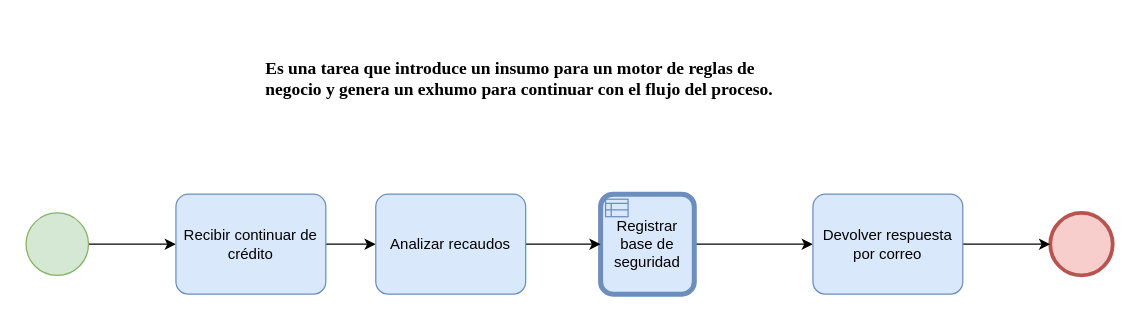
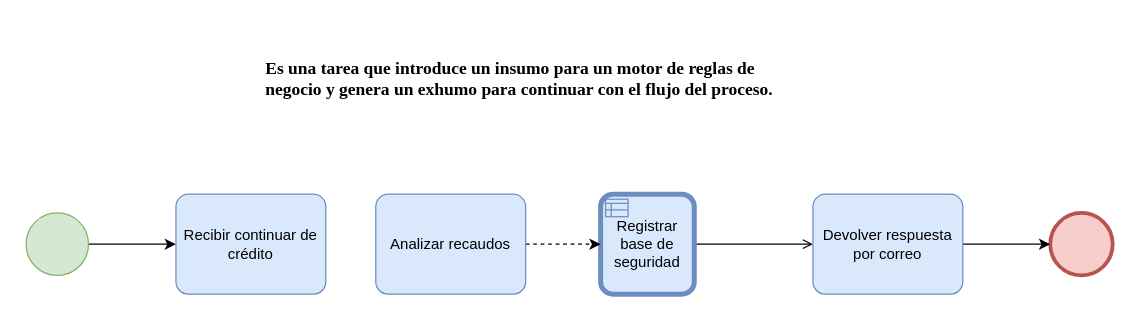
  <mxCell id="0" />
  <mxCell id="1" parent="0" />
  <mxCell id="2" value="" style="edgeStyle=orthogonalEdgeStyle;rounded=0;orthogonalLoop=1;jettySize=auto;html=1;" edge="1" parent="1" source="3" target="6"><mxGeometry relative="1" as="geometry" /></mxCell>
  <mxCell id="3" value="" style="points=[[0.145,0.145,0],[0.5,0,0],[0.855,0.145,0],[1,0.5,0],[0.855,0.855,0],[0.5,1,0],[0.145,0.855,0],[0,0.5,0]];shape=mxgraph.bpmn.event;html=1;verticalLabelPosition=bottom;labelBackgroundColor=#ffffff;verticalAlign=top;align=center;perimeter=ellipsePerimeter;outlineConnect=0;aspect=fixed;outline=standard;symbol=general;fillColor=#d5e8d4;strokeColor=#82b366;" vertex="1" parent="1"><mxGeometry x="20" y="170" width="50" height="50" as="geometry" /></mxCell>
  <mxCell id="4" value="" style="points=[[0.145,0.145,0],[0.5,0,0],[0.855,0.145,0],[1,0.5,0],[0.855,0.855,0],[0.5,1,0],[0.145,0.855,0],[0,0.5,0]];shape=mxgraph.bpmn.event;html=1;verticalLabelPosition=bottom;labelBackgroundColor=#ffffff;verticalAlign=top;align=center;perimeter=ellipsePerimeter;outlineConnect=0;aspect=fixed;outline=end;symbol=terminate2;fillColor=#f8cecc;strokeColor=#b85450;" vertex="1" parent="1"><mxGeometry x="840" y="170" width="50" height="50" as="geometry" /></mxCell>
- <mxCell id="5" value="" style="edgeStyle=orthogonalEdgeStyle;rounded=0;orthogonalLoop=1;jettySize=auto;html=1;" edge="1" parent="1" source="6" target="12"><mxGeometry relative="1" as="geometry" /></mxCell>
  <mxCell id="6" value="Recibir continuar de crédito" style="points=[[0.25,0,0],[0.5,0,0],[0.75,0,0],[1,0.25,0],[1,0.5,0],[1,0.75,0],[0.75,1,0],[0.5,1,0],[0.25,1,0],[0,0.75,0],[0,0.5,0],[0,0.25,0]];shape=mxgraph.bpmn.task;whiteSpace=wrap;rectStyle=rounded;size=10;html=1;taskMarker=abstract;fillColor=#dae8fc;strokeColor=#6c8ebf;" vertex="1" parent="1"><mxGeometry x="140" y="155" width="120" height="80" as="geometry" /></mxCell>
- <mxCell id="7" value="" style="edgeStyle=orthogonalEdgeStyle;rounded=0;orthogonalLoop=1;jettySize=auto;html=1;" edge="1" parent="1" source="8" target="10"><mxGeometry relative="1" as="geometry" /></mxCell>
+ <mxCell id="7" value="" style="edgeStyle=orthogonalEdgeStyle;rounded=0;orthogonalLoop=1;jettySize=auto;html=1;endArrow=open;" edge="1" parent="1" source="8" target="10"><mxGeometry relative="1" as="geometry" /></mxCell>
  <mxCell id="8" value="Registrar base de seguridad" style="points=[[0.25,0,0],[0.5,0,0],[0.75,0,0],[1,0.25,0],[1,0.5,0],[1,0.75,0],[0.75,1,0],[0.5,1,0],[0.25,1,0],[0,0.75,0],[0,0.5,0],[0,0.25,0]];shape=mxgraph.bpmn.task;whiteSpace=wrap;rectStyle=rounded;size=10;html=1;bpmnShapeType=call;taskMarker=businessRule;fillColor=#dae8fc;strokeColor=#6c8ebf;" vertex="1" parent="1"><mxGeometry x="480" y="155" width="75" height="80" as="geometry" /></mxCell>
  <mxCell id="9" value="" style="edgeStyle=orthogonalEdgeStyle;rounded=0;orthogonalLoop=1;jettySize=auto;html=1;" edge="1" parent="1" source="10" target="4"><mxGeometry relative="1" as="geometry" /></mxCell>
  <mxCell id="10" value="Devolver respuesta por correo" style="points=[[0.25,0,0],[0.5,0,0],[0.75,0,0],[1,0.25,0],[1,0.5,0],[1,0.75,0],[0.75,1,0],[0.5,1,0],[0.25,1,0],[0,0.75,0],[0,0.5,0],[0,0.25,0]];shape=mxgraph.bpmn.task;whiteSpace=wrap;rectStyle=rounded;size=10;html=1;taskMarker=abstract;fillColor=#dae8fc;strokeColor=#6c8ebf;" vertex="1" parent="1"><mxGeometry x="650" y="155" width="120" height="80" as="geometry" /></mxCell>
- <mxCell id="11" value="" style="edgeStyle=orthogonalEdgeStyle;rounded=0;orthogonalLoop=1;jettySize=auto;html=1;" edge="1" parent="1" source="12" target="8"><mxGeometry relative="1" as="geometry" /></mxCell>
+ <mxCell id="11" value="" style="edgeStyle=orthogonalEdgeStyle;rounded=0;orthogonalLoop=1;jettySize=auto;html=1;dashed=1;" edge="1" parent="1" source="12" target="8"><mxGeometry relative="1" as="geometry" /></mxCell>
  <mxCell id="12" value="Analizar recaudos" style="points=[[0.25,0,0],[0.5,0,0],[0.75,0,0],[1,0.25,0],[1,0.5,0],[1,0.75,0],[0.75,1,0],[0.5,1,0],[0.25,1,0],[0,0.75,0],[0,0.5,0],[0,0.25,0]];shape=mxgraph.bpmn.task;whiteSpace=wrap;rectStyle=rounded;size=10;html=1;taskMarker=abstract;fillColor=#dae8fc;strokeColor=#6c8ebf;" vertex="1" parent="1"><mxGeometry x="300" y="155" width="120" height="80" as="geometry" /></mxCell>
  <mxCell id="13" value="&lt;h4 style=&quot;font-size: 14px;&quot;&gt;&lt;font style=&quot;font-size: 14px;&quot; face=&quot;Georgia&quot;&gt;Es una tarea que introduce un insumo para un motor de reglas de&lt;br&gt;negocio y genera un exhumo para continuar con el flujo del proceso.&lt;/font&gt;&lt;/h4&gt;" style="text;whiteSpace=wrap;html=1;" vertex="1" parent="1"><mxGeometry x="210" y="20" width="530" height="50" as="geometry" /></mxCell>
